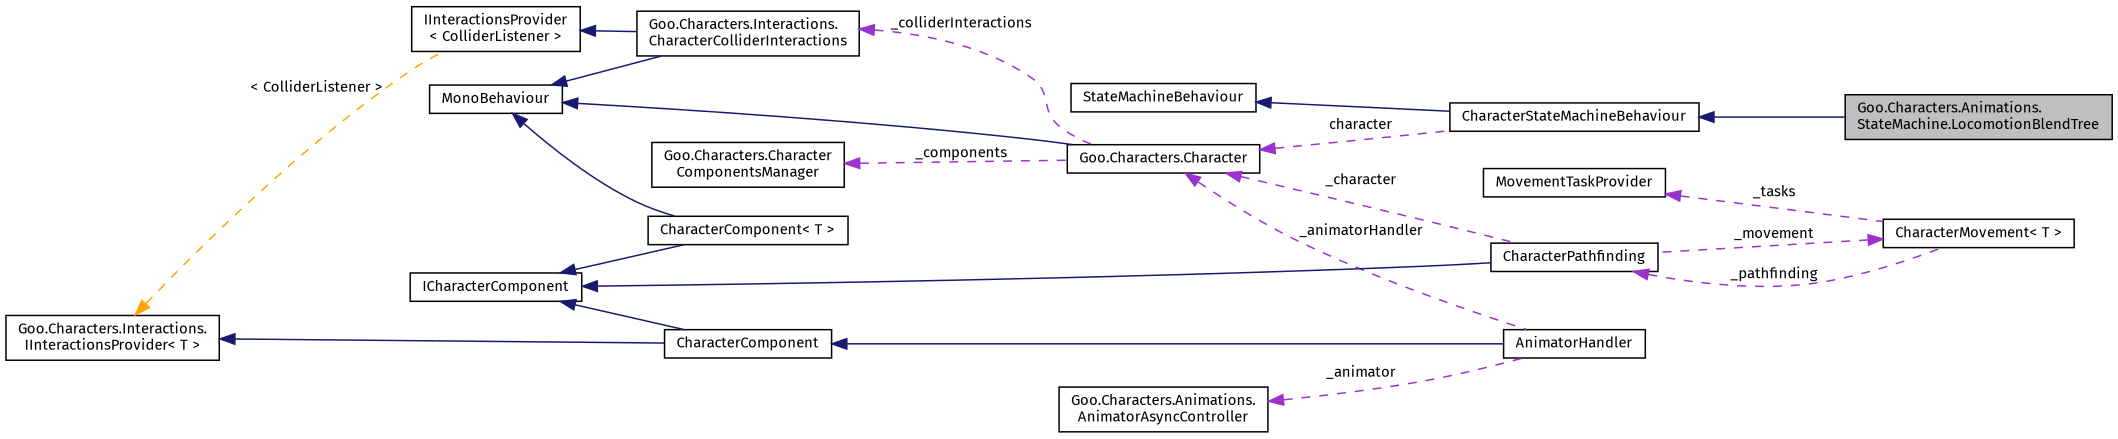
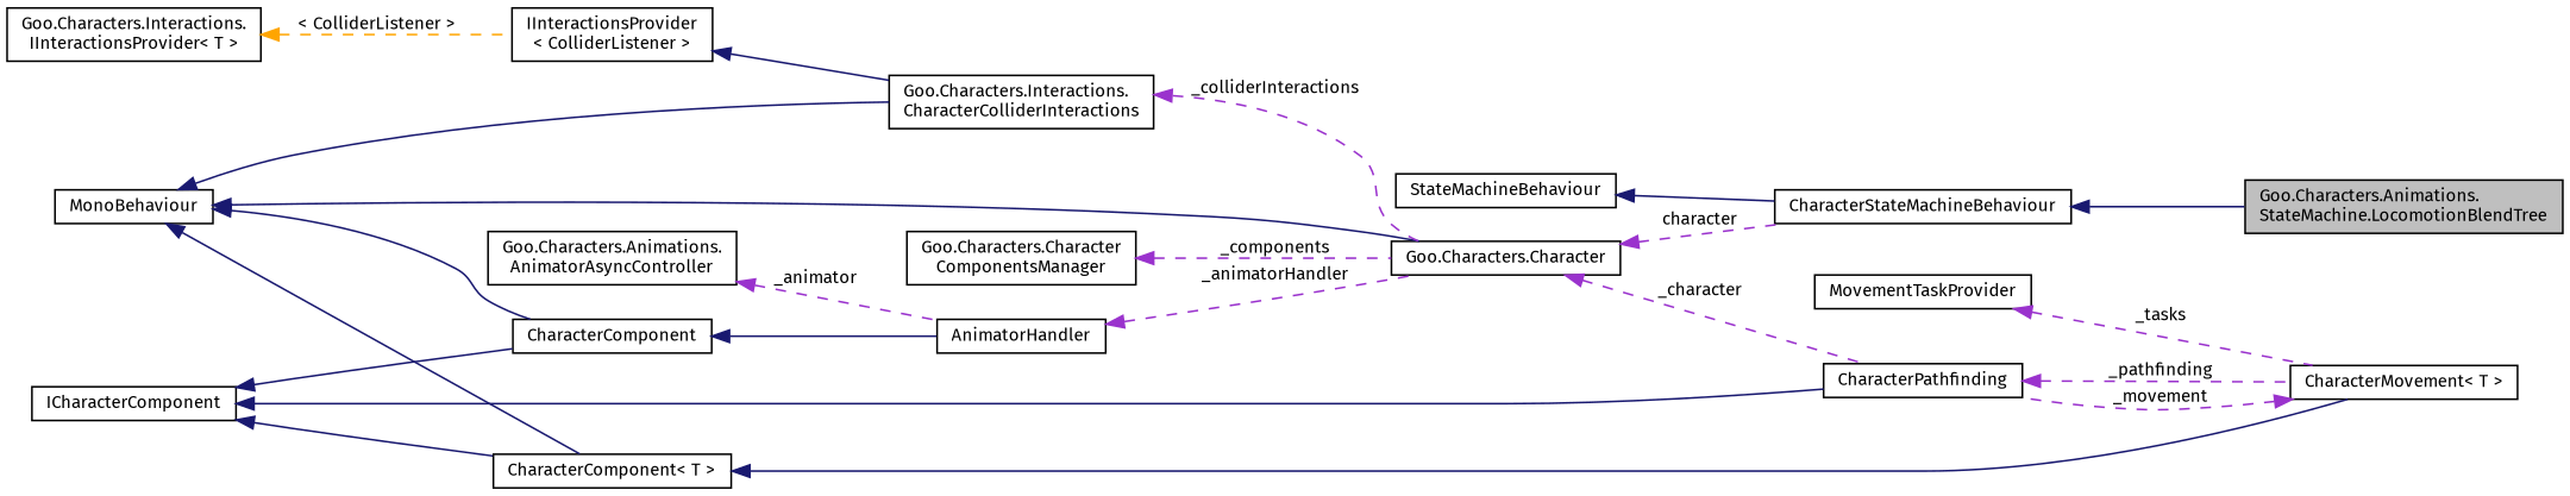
  digraph {
    fontname="Fira Sans"
    rankdir=LR
    node [color=black fillcolor=white fontname="Fira Sans" fontsize=10 shape=record style=filled]
    edge [color=midnightblue dir=back fontname="Fira Sans" fontsize=10 labelfontname=Calibrii labelfontsize=10 style=solid]
    n1 [fillcolor=grey75 fontcolor=black height=0.2 label="Goo.Characters.Animations.\lStateMachine.LocomotionBlendTree" width=0.4]
    n2 [height=0.2 label=CharacterStateMachineBehaviour width=0.4]
    n3 [height=0.2 label=StateMachineBehaviour width=0.4]
    n4 [height=0.2 label="Goo.Characters.Character" width=0.4]
    n5 [height=0.2 label=CharacterPathfinding width=0.4]
    n6 [height=0.2 label="CharacterMovement\< T \>" width=0.4]
    n7 [height=0.2 label=MonoBehaviour width=0.4]
    n8 [height=0.2 label="CharacterComponent\< T \>" width=0.4]
    n9 [height=0.2 label=CharacterComponent width=0.4]
    n10 [height=0.2 label="Goo.Characters.Interactions.\lCharacterColliderInteractions" width=0.4]
    n11 [height=0.2 label=AnimatorHandler width=0.4]
    n12 [height=0.2 label="Goo.Characters.Character\lComponentsManager" width=0.4]
    n13 [height=0.2 label=ICharacterComponent width=0.4]
    n14 [height=0.2 label=MovementTaskProvider width=0.4]
    n15 [height=0.2 label="Goo.Characters.Animations.\lAnimatorAsyncController" width=0.4]
    n16 [height=0.2 label="IInteractionsProvider\l\< ColliderListener \>" width=0.4]
    n17 [height=0.2 label="Goo.Characters.Interactions.\lIInteractionsProvider\< T \>" width=0.4]
    n2 -> n1
    n3 -> n2
    n4 -> n2 [color=darkorchid3 label=" character" style=dashed]
    n4 -> n5 [color=darkorchid3 label=" _character" style=dashed]
    n5 -> n6 [color=darkorchid3 label=" _pathfinding" style=dashed]
    n6 -> n5 [color=darkorchid3 label=" _movement" style=dashed]
    n7 -> n4
    n7 -> n8
-   n17 -> n9
+   n7 -> n9
    n7 -> n10
+   n8 -> n6
    n9 -> n11
    n10 -> n4 [color=darkorchid3 label=" _colliderInteractions" style=dashed]
-   n4 -> n11 [color=darkorchid3 label=" _animatorHandler" style=dashed]
+   n11 -> n4 [color=darkorchid3 label=" _animatorHandler" style=dashed]
    n12 -> n4 [color=darkorchid3 label=" _components" style=dashed]
    n13 -> n5
    n13 -> n8
    n13 -> n9
    n14 -> n6 [color=darkorchid3 label=" _tasks" style=dashed]
    n15 -> n11 [color=darkorchid3 label=" _animator" style=dashed]
    n16 -> n10
    n17 -> n16 [color=orange label=" \< ColliderListener \>" style=dashed]
  }
